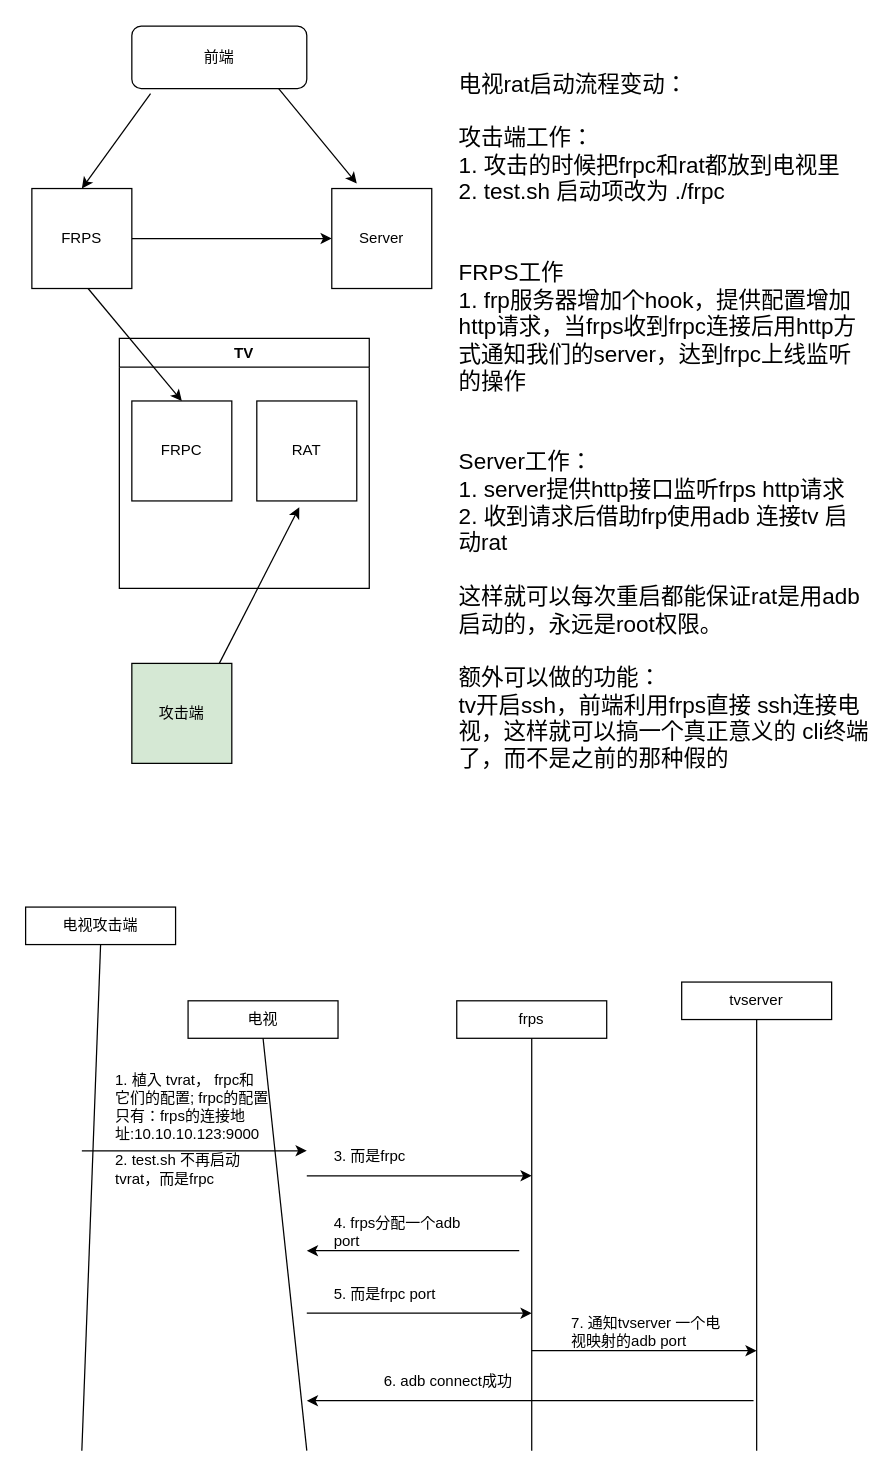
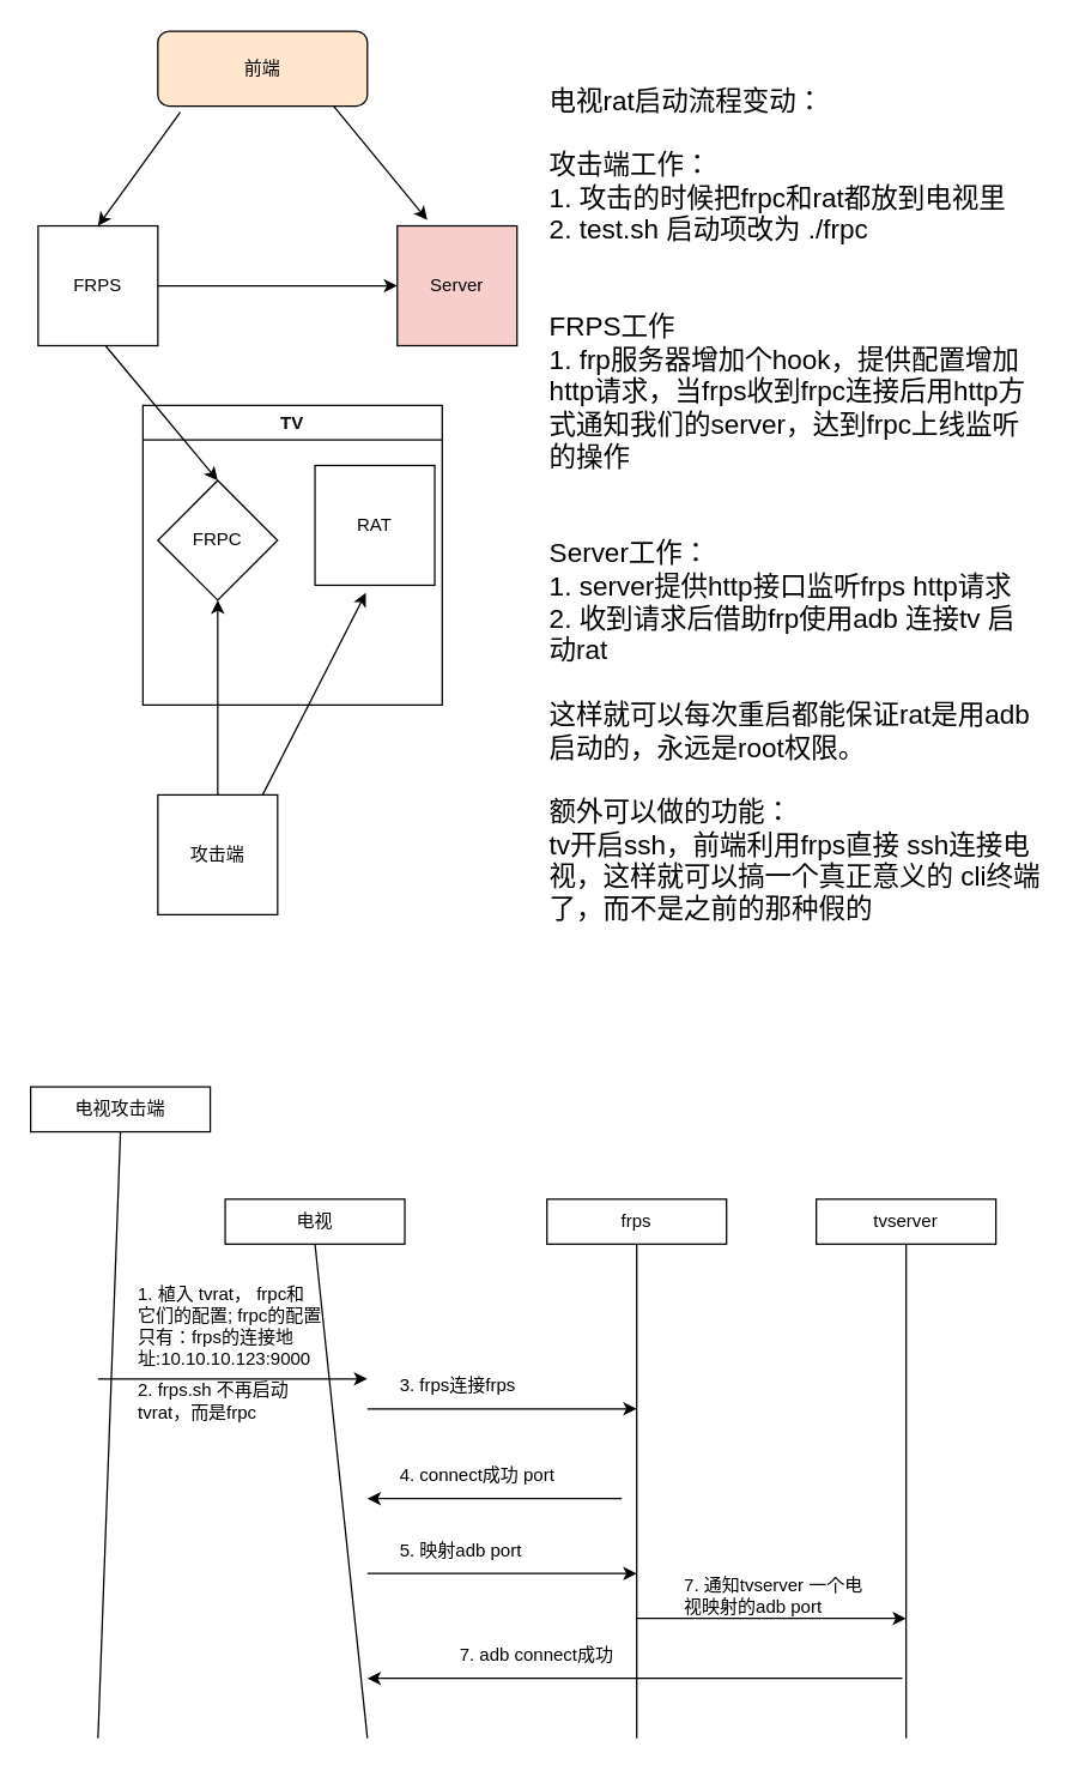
  <mxCell id="0" />
  <mxCell id="1" parent="0" />
  <mxCell id="2" style="edgeStyle=orthogonalEdgeStyle;rounded=0;orthogonalLoop=1;jettySize=auto;html=1;entryX=0;entryY=0.5;entryDx=0;entryDy=0;" parent="1" source="3" target="4" edge="1"><mxGeometry relative="1" as="geometry" /></mxCell>
  <mxCell id="3" value="FRPS" style="whiteSpace=wrap;html=1;aspect=fixed;" parent="1" vertex="1"><mxGeometry x="25" y="150" width="80" height="80" as="geometry" /></mxCell>
- <mxCell id="4" value="Server" style="whiteSpace=wrap;html=1;aspect=fixed;" parent="1" vertex="1"><mxGeometry x="265" y="150" width="80" height="80" as="geometry" /></mxCell>
+ <mxCell id="4" value="Server" style="whiteSpace=wrap;html=1;aspect=fixed;fillColor=#f8cecc;" parent="1" vertex="1"><mxGeometry x="265" y="150" width="80" height="80" as="geometry" /></mxCell>
  <mxCell id="5" value="TV" style="swimlane;" parent="1" vertex="1"><mxGeometry x="95" y="270" width="200" height="200" as="geometry" /></mxCell>
- <mxCell id="6" value="FRPC" style="whiteSpace=wrap;html=1;aspect=fixed;" parent="5" vertex="1"><mxGeometry x="10" y="50" width="80" height="80" as="geometry" /></mxCell>
- <mxCell id="7" value="RAT" style="whiteSpace=wrap;html=1;aspect=fixed;" parent="5" vertex="1"><mxGeometry x="110" y="50" width="80" height="80" as="geometry" /></mxCell>
- <mxCell id="9" value="攻击端" style="whiteSpace=wrap;html=1;aspect=fixed;fillColor=#d5e8d4;" parent="1" vertex="1"><mxGeometry x="105" y="530" width="80" height="80" as="geometry" /></mxCell>
- <mxCell id="10" value="前端" style="rounded=1;whiteSpace=wrap;html=1;" parent="1" vertex="1"><mxGeometry x="105" y="20" width="140" height="50" as="geometry" /></mxCell>
+ <mxCell id="6" value="FRPC" style="rhombus;whiteSpace=wrap;html=1;aspect=fixed;" parent="5" vertex="1"><mxGeometry x="10" y="50" width="80" height="80" as="geometry" /></mxCell>
+ <mxCell id="7" value="RAT" style="whiteSpace=wrap;html=1;aspect=fixed;" parent="5" vertex="1"><mxGeometry x="115" y="40" width="80" height="80" as="geometry" /></mxCell>
+ <mxCell id="8" style="edgeStyle=orthogonalEdgeStyle;rounded=0;orthogonalLoop=1;jettySize=auto;html=1;entryX=0.5;entryY=1;entryDx=0;entryDy=0;" parent="1" source="9" target="6" edge="1"><mxGeometry relative="1" as="geometry" /></mxCell>
+ <mxCell id="9" value="攻击端" style="whiteSpace=wrap;html=1;aspect=fixed;" parent="1" vertex="1"><mxGeometry x="105" y="530" width="80" height="80" as="geometry" /></mxCell>
+ <mxCell id="10" value="前端" style="rounded=1;whiteSpace=wrap;html=1;fillColor=#ffe6cc;" parent="1" vertex="1"><mxGeometry x="105" y="20" width="140" height="50" as="geometry" /></mxCell>
  <mxCell id="11" value="" style="endArrow=classic;html=1;entryX=0.5;entryY=0;entryDx=0;entryDy=0;exitX=0.107;exitY=1.08;exitDx=0;exitDy=0;exitPerimeter=0;" parent="1" source="10" target="3" edge="1"><mxGeometry width="50" height="50" relative="1" as="geometry"><mxPoint x="105" y="140" as="sourcePoint" /><mxPoint x="155" y="90" as="targetPoint" /></mxGeometry></mxCell>
  <mxCell id="12" value="" style="endArrow=classic;html=1;exitX=0.107;exitY=1.08;exitDx=0;exitDy=0;exitPerimeter=0;" parent="1" edge="1"><mxGeometry width="50" height="50" relative="1" as="geometry"><mxPoint x="222.49" as="sourcePoint" y="70" /><mxPoint x="285" y="146" as="targetPoint" /></mxGeometry></mxCell>
  <mxCell id="13" value="" style="endArrow=classic;html=1;entryX=0.5;entryY=0;entryDx=0;entryDy=0;exitX=0.107;exitY=1.08;exitDx=0;exitDy=0;exitPerimeter=0;" parent="1" target="6" edge="1"><mxGeometry width="50" height="50" relative="1" as="geometry"><mxPoint x="69.98" y="230" as="sourcePoint" /><mxPoint x="15" y="306" as="targetPoint" /></mxGeometry></mxCell>
  <mxCell id="14" value="" style="endArrow=classic;html=1;exitX=0.107;exitY=1.08;exitDx=0;exitDy=0;exitPerimeter=0;entryX=0.425;entryY=1.063;entryDx=0;entryDy=0;entryPerimeter=0;" parent="1" target="7" edge="1"><mxGeometry width="50" height="50" relative="1" as="geometry"><mxPoint x="175" y="530" as="sourcePoint" /><mxPoint x="237.51" y="606" as="targetPoint" /></mxGeometry></mxCell>
  <mxCell id="15" value="&lt;font size=&quot;4&quot;&gt;电视rat启动流程变动：&lt;br&gt;&lt;br&gt;攻击端工作：&lt;br&gt;1. 攻击的时候把frpc和rat都放到电视里&lt;br&gt;2. test.sh 启动项改为 ./frpc&lt;br&gt;&lt;br&gt;&lt;br&gt;FRPS工作&lt;br&gt;1. frp服务器增加个hook，提供配置增加http请求，当frps收到frpc连接后用http方式通知我们的server，达到frpc上线监听的操作&lt;br&gt;&lt;br&gt;&lt;br&gt;Server工作：&lt;br&gt;1. server提供http接口监听frps http请求&lt;br&gt;2. 收到请求后借助frp使用adb 连接tv 启动rat&lt;br&gt;&lt;br&gt;这样就可以每次重启都能保证rat是用adb启动的，永远是root权限。&lt;br&gt;&lt;br&gt;额外可以做的功能：&lt;br&gt;tv开启ssh，前端利用frps直接 ssh连接电视，这样就可以搞一个真正意义的 cli终端了，而不是之前的那种假的&lt;br&gt;&lt;/font&gt;" style="text;html=1;strokeColor=none;fillColor=none;align=left;verticalAlign=top;whiteSpace=wrap;rounded=0;" parent="1" vertex="1"><mxGeometry x="365" y="50" width="330" height="510" as="geometry" /></mxCell>
  <mxCell id="16" value="电视攻击端" style="rounded=0;whiteSpace=wrap;html=1;" vertex="1" parent="1"><mxGeometry x="20" y="725" width="120" height="30" as="geometry" /></mxCell>
  <mxCell id="17" value="" style="endArrow=none;html=1;entryX=0.5;entryY=1;entryDx=0;entryDy=0;" edge="1" parent="1" target="16"><mxGeometry width="50" height="50" relative="1" as="geometry"><mxPoint x="65" y="1160" as="sourcePoint" /><mxPoint x="55" y="830" as="targetPoint" /></mxGeometry></mxCell>
  <mxCell id="18" value="电视" style="rounded=0;whiteSpace=wrap;html=1;" vertex="1" parent="1"><mxGeometry x="150" y="800" width="120" height="30" as="geometry" /></mxCell>
  <mxCell id="19" value="" style="endArrow=none;html=1;entryX=0.5;entryY=1;entryDx=0;entryDy=0;" edge="1" parent="1" target="18"><mxGeometry width="50" height="50" relative="1" as="geometry"><mxPoint x="245" y="1160" as="sourcePoint" /><mxPoint x="235" y="830" as="targetPoint" /></mxGeometry></mxCell>
  <mxCell id="20" value="frps" style="rounded=0;whiteSpace=wrap;html=1;" vertex="1" parent="1"><mxGeometry x="365" y="800" width="120" height="30" as="geometry" /></mxCell>
  <mxCell id="21" value="" style="endArrow=none;html=1;entryX=0.5;entryY=1;entryDx=0;entryDy=0;" edge="1" parent="1" target="20"><mxGeometry width="50" height="50" relative="1" as="geometry"><mxPoint x="425" y="1160" as="sourcePoint" /><mxPoint x="415" y="830" as="targetPoint" /></mxGeometry></mxCell>
- <mxCell id="22" value="tvserver" style="rounded=0;whiteSpace=wrap;html=1;" vertex="1" parent="1"><mxGeometry x="545" y="785" width="120" height="30" as="geometry" /></mxCell>
+ <mxCell id="22" value="tvserver" style="rounded=0;whiteSpace=wrap;html=1;" vertex="1" parent="1"><mxGeometry x="545" y="800" width="120" height="30" as="geometry" /></mxCell>
  <mxCell id="23" value="" style="endArrow=none;html=1;entryX=0.5;entryY=1;entryDx=0;entryDy=0;" edge="1" parent="1" target="22"><mxGeometry width="50" height="50" relative="1" as="geometry"><mxPoint x="605" y="1160" as="sourcePoint" /><mxPoint x="595" y="830" as="targetPoint" /></mxGeometry></mxCell>
  <mxCell id="24" value="" style="endArrow=classic;html=1;" edge="1" parent="1"><mxGeometry width="50" height="50" relative="1" as="geometry"><mxPoint x="65" y="920" as="sourcePoint" /><mxPoint x="245" y="920" as="targetPoint" /></mxGeometry></mxCell>
  <mxCell id="25" value="&lt;div&gt;1. 植入 tvrat， frpc和它们的配置;&amp;nbsp;frpc的配置只有：frps的连接地址:10.10.10.123:9000&lt;/div&gt;" style="text;html=1;strokeColor=none;fillColor=none;align=left;verticalAlign=middle;whiteSpace=wrap;rounded=0;" vertex="1" parent="1"><mxGeometry x="90" y="850" width="125" height="70" as="geometry" /></mxCell>
  <mxCell id="26" value="" style="endArrow=classic;html=1;" edge="1" parent="1"><mxGeometry width="50" height="50" relative="1" as="geometry"><mxPoint x="245" y="940" as="sourcePoint" /><mxPoint x="425" y="940" as="targetPoint" /></mxGeometry></mxCell>
- <mxCell id="27" value="&lt;div&gt;2. test.sh 不再启动tvrat，而是frpc&lt;/div&gt;" style="text;html=1;strokeColor=none;fillColor=none;align=left;verticalAlign=middle;whiteSpace=wrap;rounded=0;" vertex="1" parent="1"><mxGeometry x="90" y="900" width="125" height="70" as="geometry" /></mxCell>
- <mxCell id="28" value="3. 而是frpc" style="text;html=1;strokeColor=none;fillColor=none;align=left;verticalAlign=middle;whiteSpace=wrap;rounded=0;" vertex="1" parent="1"><mxGeometry x="265" y="890" width="125" height="70" as="geometry" /></mxCell>
+ <mxCell id="27" value="&lt;div&gt;2. frps.sh 不再启动tvrat，而是frpc&lt;/div&gt;" style="text;html=1;strokeColor=none;fillColor=none;align=left;verticalAlign=middle;whiteSpace=wrap;rounded=0;" vertex="1" parent="1"><mxGeometry x="90" y="900" width="125" height="70" as="geometry" /></mxCell>
+ <mxCell id="28" value="3. frps连接frps" style="text;html=1;strokeColor=none;fillColor=none;align=left;verticalAlign=middle;whiteSpace=wrap;rounded=0;" vertex="1" parent="1"><mxGeometry x="265" y="890" width="125" height="70" as="geometry" /></mxCell>
  <mxCell id="29" value="" style="endArrow=classic;html=1;" edge="1" parent="1"><mxGeometry width="50" height="50" relative="1" as="geometry"><mxPoint x="415" y="1000" as="sourcePoint" /><mxPoint x="245" y="1000" as="targetPoint" /></mxGeometry></mxCell>
- <mxCell id="30" value="4. frps分配一个adb port" style="text;html=1;strokeColor=none;fillColor=none;align=left;verticalAlign=middle;whiteSpace=wrap;rounded=0;" vertex="1" parent="1"><mxGeometry x="265" y="950" width="125" height="70" as="geometry" /></mxCell>
+ <mxCell id="30" value="4. connect成功 port" style="text;html=1;strokeColor=none;fillColor=none;align=left;verticalAlign=middle;whiteSpace=wrap;rounded=0;" vertex="1" parent="1"><mxGeometry x="265" y="950" width="125" height="70" as="geometry" /></mxCell>
  <mxCell id="31" value="" style="endArrow=classic;html=1;" edge="1" parent="1"><mxGeometry width="50" height="50" relative="1" as="geometry"><mxPoint x="245" y="1050" as="sourcePoint" /><mxPoint x="425" y="1050" as="targetPoint" /></mxGeometry></mxCell>
- <mxCell id="32" value="5. 而是frpc port" style="text;html=1;strokeColor=none;fillColor=none;align=left;verticalAlign=middle;whiteSpace=wrap;rounded=0;" vertex="1" parent="1"><mxGeometry x="265" y="1000" width="125" height="70" as="geometry" /></mxCell>
+ <mxCell id="32" value="5. 映射adb port" style="text;html=1;strokeColor=none;fillColor=none;align=left;verticalAlign=middle;whiteSpace=wrap;rounded=0;" vertex="1" parent="1"><mxGeometry x="265" y="1000" width="125" height="70" as="geometry" /></mxCell>
  <mxCell id="33" value="" style="endArrow=classic;html=1;" edge="1" parent="1"><mxGeometry width="50" height="50" relative="1" as="geometry"><mxPoint x="425" y="1080" as="sourcePoint" /><mxPoint x="605" y="1080" as="targetPoint" /></mxGeometry></mxCell>
  <mxCell id="34" value="7. 通知tvserver 一个电视映射的adb port" style="text;html=1;strokeColor=none;fillColor=none;align=left;verticalAlign=middle;whiteSpace=wrap;rounded=0;" vertex="1" parent="1"><mxGeometry x="455" y="1030" width="125" height="70" as="geometry" /></mxCell>
  <mxCell id="35" value="" style="endArrow=classic;html=1;" edge="1" parent="1"><mxGeometry width="50" height="50" relative="1" as="geometry"><mxPoint x="602.5" y="1120" as="sourcePoint" /><mxPoint x="245" y="1120" as="targetPoint" /></mxGeometry></mxCell>
- <mxCell id="36" value="6. adb connect成功" style="text;html=1;strokeColor=none;fillColor=none;align=left;verticalAlign=middle;whiteSpace=wrap;rounded=0;" vertex="1" parent="1"><mxGeometry x="305" y="1070" width="125" height="70" as="geometry" /></mxCell>
+ <mxCell id="36" value="7. adb connect成功" style="text;html=1;strokeColor=none;fillColor=none;align=left;verticalAlign=middle;whiteSpace=wrap;rounded=0;" vertex="1" parent="1"><mxGeometry x="305" y="1070" width="125" height="70" as="geometry" /></mxCell>
